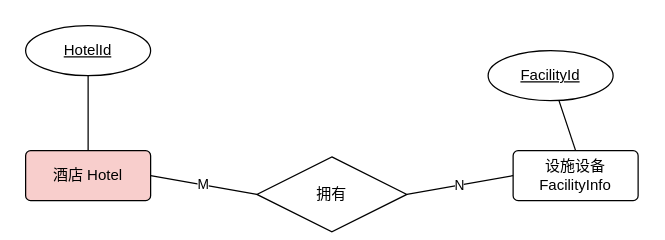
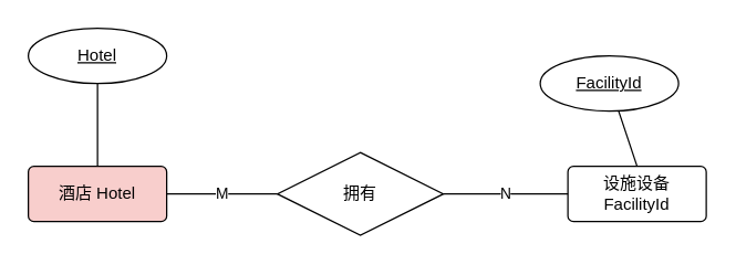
  <mxCell id="0" />
  <mxCell id="1" parent="0" />
  <mxCell id="2" value="M" style="edgeStyle=none;html=1;exitX=1;exitY=0.5;exitDx=0;exitDy=0;entryX=0;entryY=0.5;entryDx=0;entryDy=0;endArrow=none;endFill=0;" edge="1" parent="1" source="3" target="6"><mxGeometry relative="1" as="geometry"><mxPoint x="200" y="140" as="targetPoint" /></mxGeometry></mxCell>
  <mxCell id="3" value="酒店 Hotel" style="rounded=1;arcSize=10;whiteSpace=wrap;html=1;align=center;fillColor=#f8cecc;" vertex="1" parent="1"><mxGeometry x="20" y="120" width="100" height="40" as="geometry" /></mxCell>
- <mxCell id="4" value="设施设备 FacilityInfo" style="rounded=1;arcSize=10;whiteSpace=wrap;html=1;align=center;" vertex="1" parent="1"><mxGeometry x="410" y="120" width="100" height="40" as="geometry" /></mxCell>
+ <mxCell id="4" value="设施设备 FacilityId" style="rounded=1;arcSize=10;whiteSpace=wrap;html=1;align=center;" vertex="1" parent="1"><mxGeometry x="410" y="120" width="100" height="40" as="geometry" /></mxCell>
  <mxCell id="5" value="N" style="edgeStyle=none;html=1;exitX=1;exitY=0.5;exitDx=0;exitDy=0;entryX=0;entryY=0.5;entryDx=0;entryDy=0;endArrow=none;endFill=0;" edge="1" parent="1" source="6" target="4"><mxGeometry relative="1" as="geometry" /></mxCell>
- <mxCell id="6" value="拥有" style="shape=rhombus;perimeter=rhombusPerimeter;whiteSpace=wrap;html=1;align=center;" vertex="1" parent="1"><mxGeometry x="205" y="125" width="120" height="60" as="geometry" /></mxCell>
+ <mxCell id="6" value="拥有" style="shape=rhombus;perimeter=rhombusPerimeter;whiteSpace=wrap;html=1;align=center;" vertex="1" parent="1"><mxGeometry x="200" y="110" width="120" height="60" as="geometry" /></mxCell>
  <mxCell id="7" style="edgeStyle=none;html=1;entryX=0.5;entryY=0;entryDx=0;entryDy=0;endArrow=none;endFill=0;" edge="1" parent="1" source="8" target="3"><mxGeometry relative="1" as="geometry" /></mxCell>
- <mxCell id="8" value="HotelId" style="ellipse;whiteSpace=wrap;html=1;align=center;fontStyle=4;" vertex="1" parent="1"><mxGeometry x="20" y="20" width="100" height="40" as="geometry" /></mxCell>
+ <mxCell id="8" value="Hotel" style="ellipse;whiteSpace=wrap;html=1;align=center;fontStyle=4;" vertex="1" parent="1"><mxGeometry x="20" y="20" width="100" height="40" as="geometry" /></mxCell>
  <mxCell id="9" style="edgeStyle=none;html=1;entryX=0.5;entryY=0;entryDx=0;entryDy=0;endArrow=none;endFill=0;" edge="1" parent="1" source="10" target="4"><mxGeometry relative="1" as="geometry" /></mxCell>
  <mxCell id="10" value="FacilityId" style="ellipse;whiteSpace=wrap;html=1;align=center;fontStyle=4;" vertex="1" parent="1"><mxGeometry x="390" y="40" width="100" height="40" as="geometry" /></mxCell>
